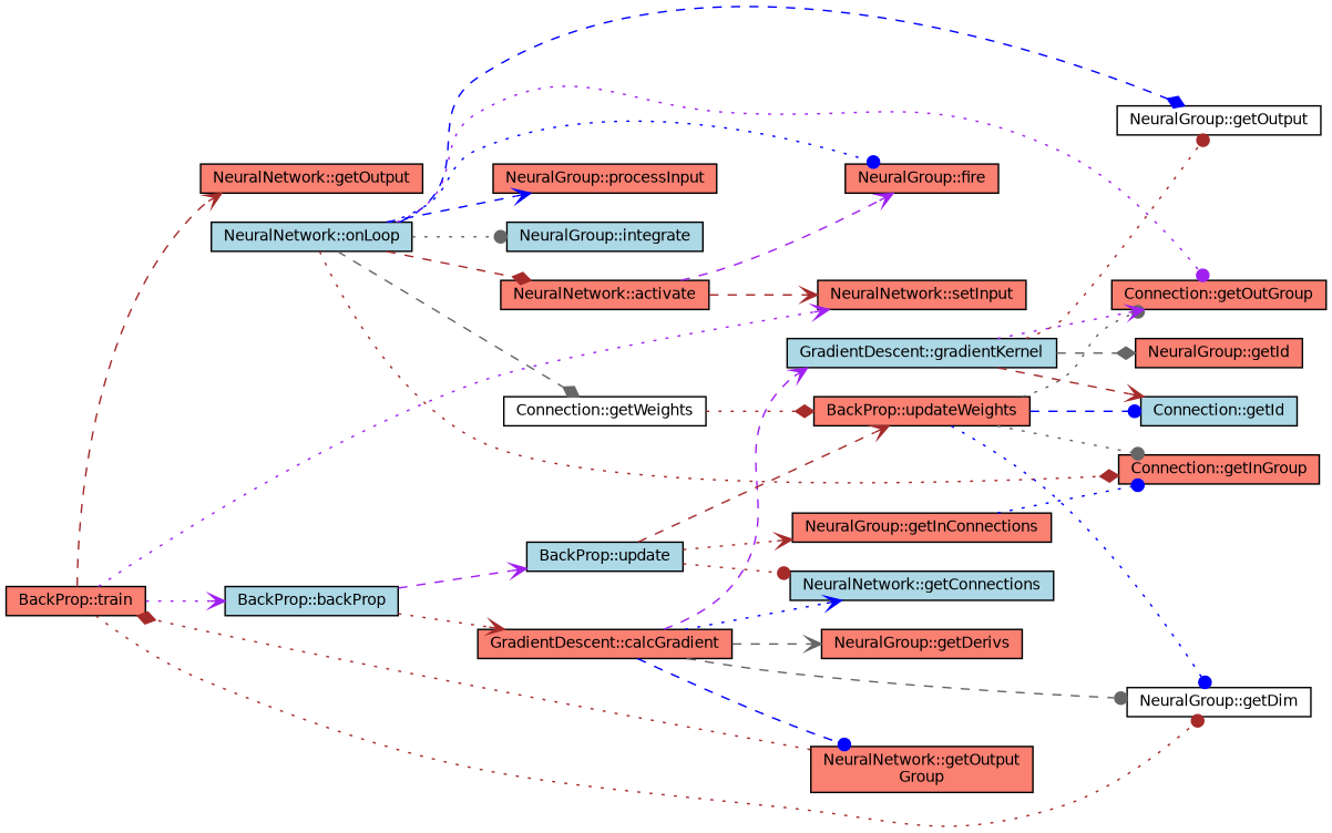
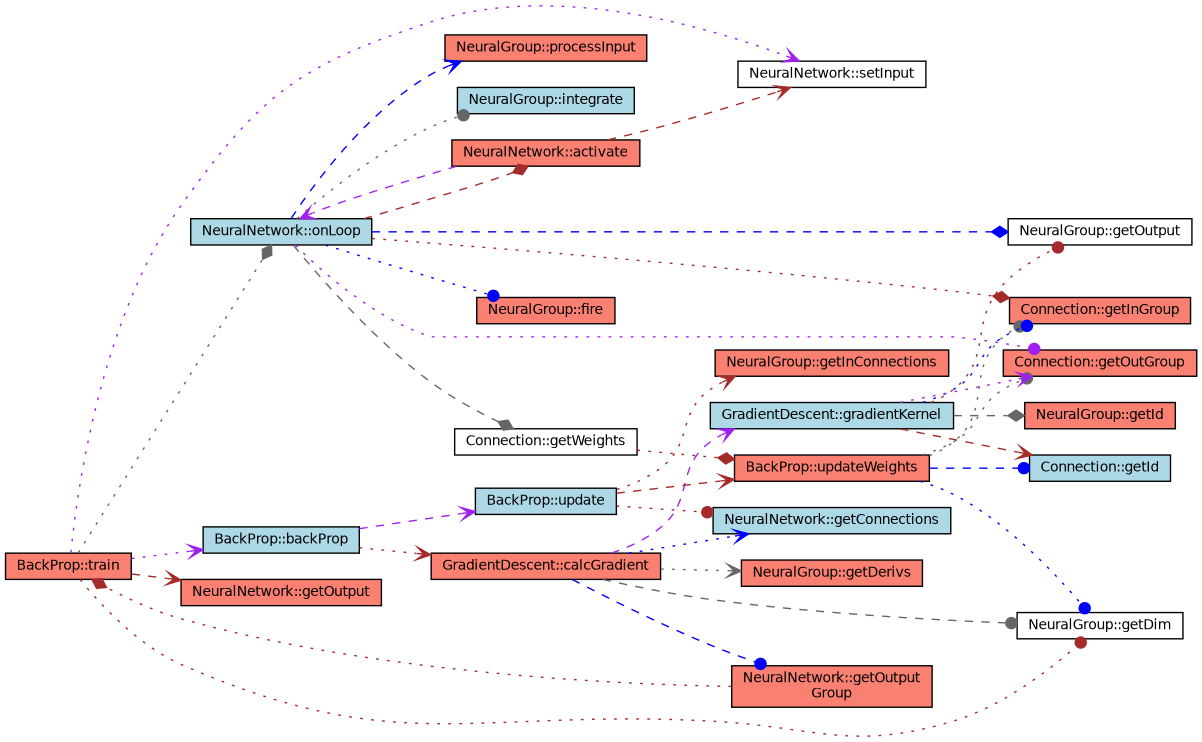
  digraph {
    rankdir=LR
    node [color=black fillcolor=salmon fontname=Helvetica fontsize=10 shape=record style=filled]
    edge [arrowhead=vee color=brown fontname=Helvetica fontsize=10 labelfontname=Helvetica labelfontsize=10 style=dotted]
    n1 [fontcolor=black height=0.2 label="BackProp::train" width=0.4]
-   n2 [height=0.2 label="NeuralNetwork::setInput" width=0.4]
+   n2 [fillcolor=white height=0.2 label="NeuralNetwork::setInput" width=0.4]
    n3 [fillcolor=lightblue height=0.2 label="NeuralNetwork::onLoop" width=0.4]
    n4 [fillcolor=white height=0.2 label="NeuralGroup::getDim" width=0.4]
    n5 [height=0.2 label="NeuralNetwork::getOutput" width=0.4]
    n6 [fillcolor=lightblue height=0.2 label="BackProp::backProp" width=0.4]
    n7 [height=0.2 label="Connection::getInGroup" width=0.4]
    n8 [fillcolor=white height=0.2 label="NeuralGroup::getOutput" width=0.4]
    n9 [height=0.2 label="Connection::getOutGroup" width=0.4]
    n10 [height=0.2 label="NeuralGroup::processInput" width=0.4]
    n11 [fillcolor=lightblue height=0.2 label="NeuralGroup::integrate" width=0.4]
    n12 [fillcolor=white height=0.2 label="Connection::getWeights" width=0.4]
    n13 [height=0.2 label="NeuralGroup::fire" width=0.4]
    n14 [height=0.2 label="NeuralNetwork::activate" width=0.4]
    n15 [height=0.2 label="NeuralNetwork::getOutput\lGroup" width=0.4]
    n16 [height=0.2 label="GradientDescent::calcGradient" width=0.4]
    n17 [fillcolor=lightblue height=0.2 label="BackProp::update" width=0.4]
    n18 [height=0.2 label="BackProp::updateWeights" width=0.4]
    n19 [height=0.2 label="NeuralGroup::getDerivs" width=0.4]
    n20 [fillcolor=lightblue height=0.2 label="NeuralNetwork::getConnections" width=0.4]
    n21 [fillcolor=lightblue height=0.2 label="GradientDescent::gradientKernel" width=0.4]
    n22 [height=0.2 label="NeuralGroup::getInConnections" width=0.4]
    n23 [height=0.2 label="NeuralGroup::getId" width=0.4]
    n24 [fillcolor=lightblue height=0.2 label="Connection::getId" width=0.4]
    n1 -> n2 [color=purple]
+   n1 -> n3 [arrowhead=diamond color=gray40]
    n1 -> n4 [arrowhead=dot]
    n1 -> n5 [style=dashed]
    n1 -> n6 [color=purple]
    n3 -> n7 [arrowhead=diamond]
    n3 -> n8 [arrowhead=diamond color=blue style=dashed]
    n3 -> n9 [arrowhead=dot color=purple]
    n3 -> n10 [color=blue style=dashed]
    n3 -> n11 [arrowhead=dot color=gray40]
    n3 -> n12 [arrowhead=diamond color=gray40 style=dashed]
    n3 -> n13 [arrowhead=dot color=blue]
    n3 -> n14 [arrowhead=diamond style=dashed]
    n6 -> n16
    n6 -> n17 [color=purple style=dashed]
    n12 -> n18 [arrowhead=diamond]
    n14 -> n2 [style=dashed]
-   n14 -> n13 [color=purple style=dashed]
+   n14 -> n3 [color=purple style=dashed]
    n15 -> n1 [arrowhead=diamond]
    n16 -> n4 [arrowhead=dot color=gray40 style=dashed]
    n16 -> n15 [arrowhead=dot color=blue style=dashed]
-   n16 -> n19 [color=gray40 style=dashed]
+   n16 -> n19 [color=gray40]
    n16 -> n20 [color=blue]
    n16 -> n21 [color=purple style=dashed]
    n17 -> n18 [style=dashed]
    n17 -> n20 [arrowhead=dot]
    n17 -> n22
    n18 -> n4 [arrowhead=dot color=blue]
    n18 -> n7 [arrowhead=dot color=gray40]
    n18 -> n9 [arrowhead=dot color=gray40]
    n18 -> n24 [arrowhead=dot color=blue style=dashed]
-   n22 -> n7 [arrowhead=dot color=blue]
+   n21 -> n7 [arrowhead=dot color=blue]
    n21 -> n8 [arrowhead=dot]
    n21 -> n9 [color=purple]
    n21 -> n23 [arrowhead=diamond color=gray40 style=dashed]
    n21 -> n24 [style=dashed]
  }
